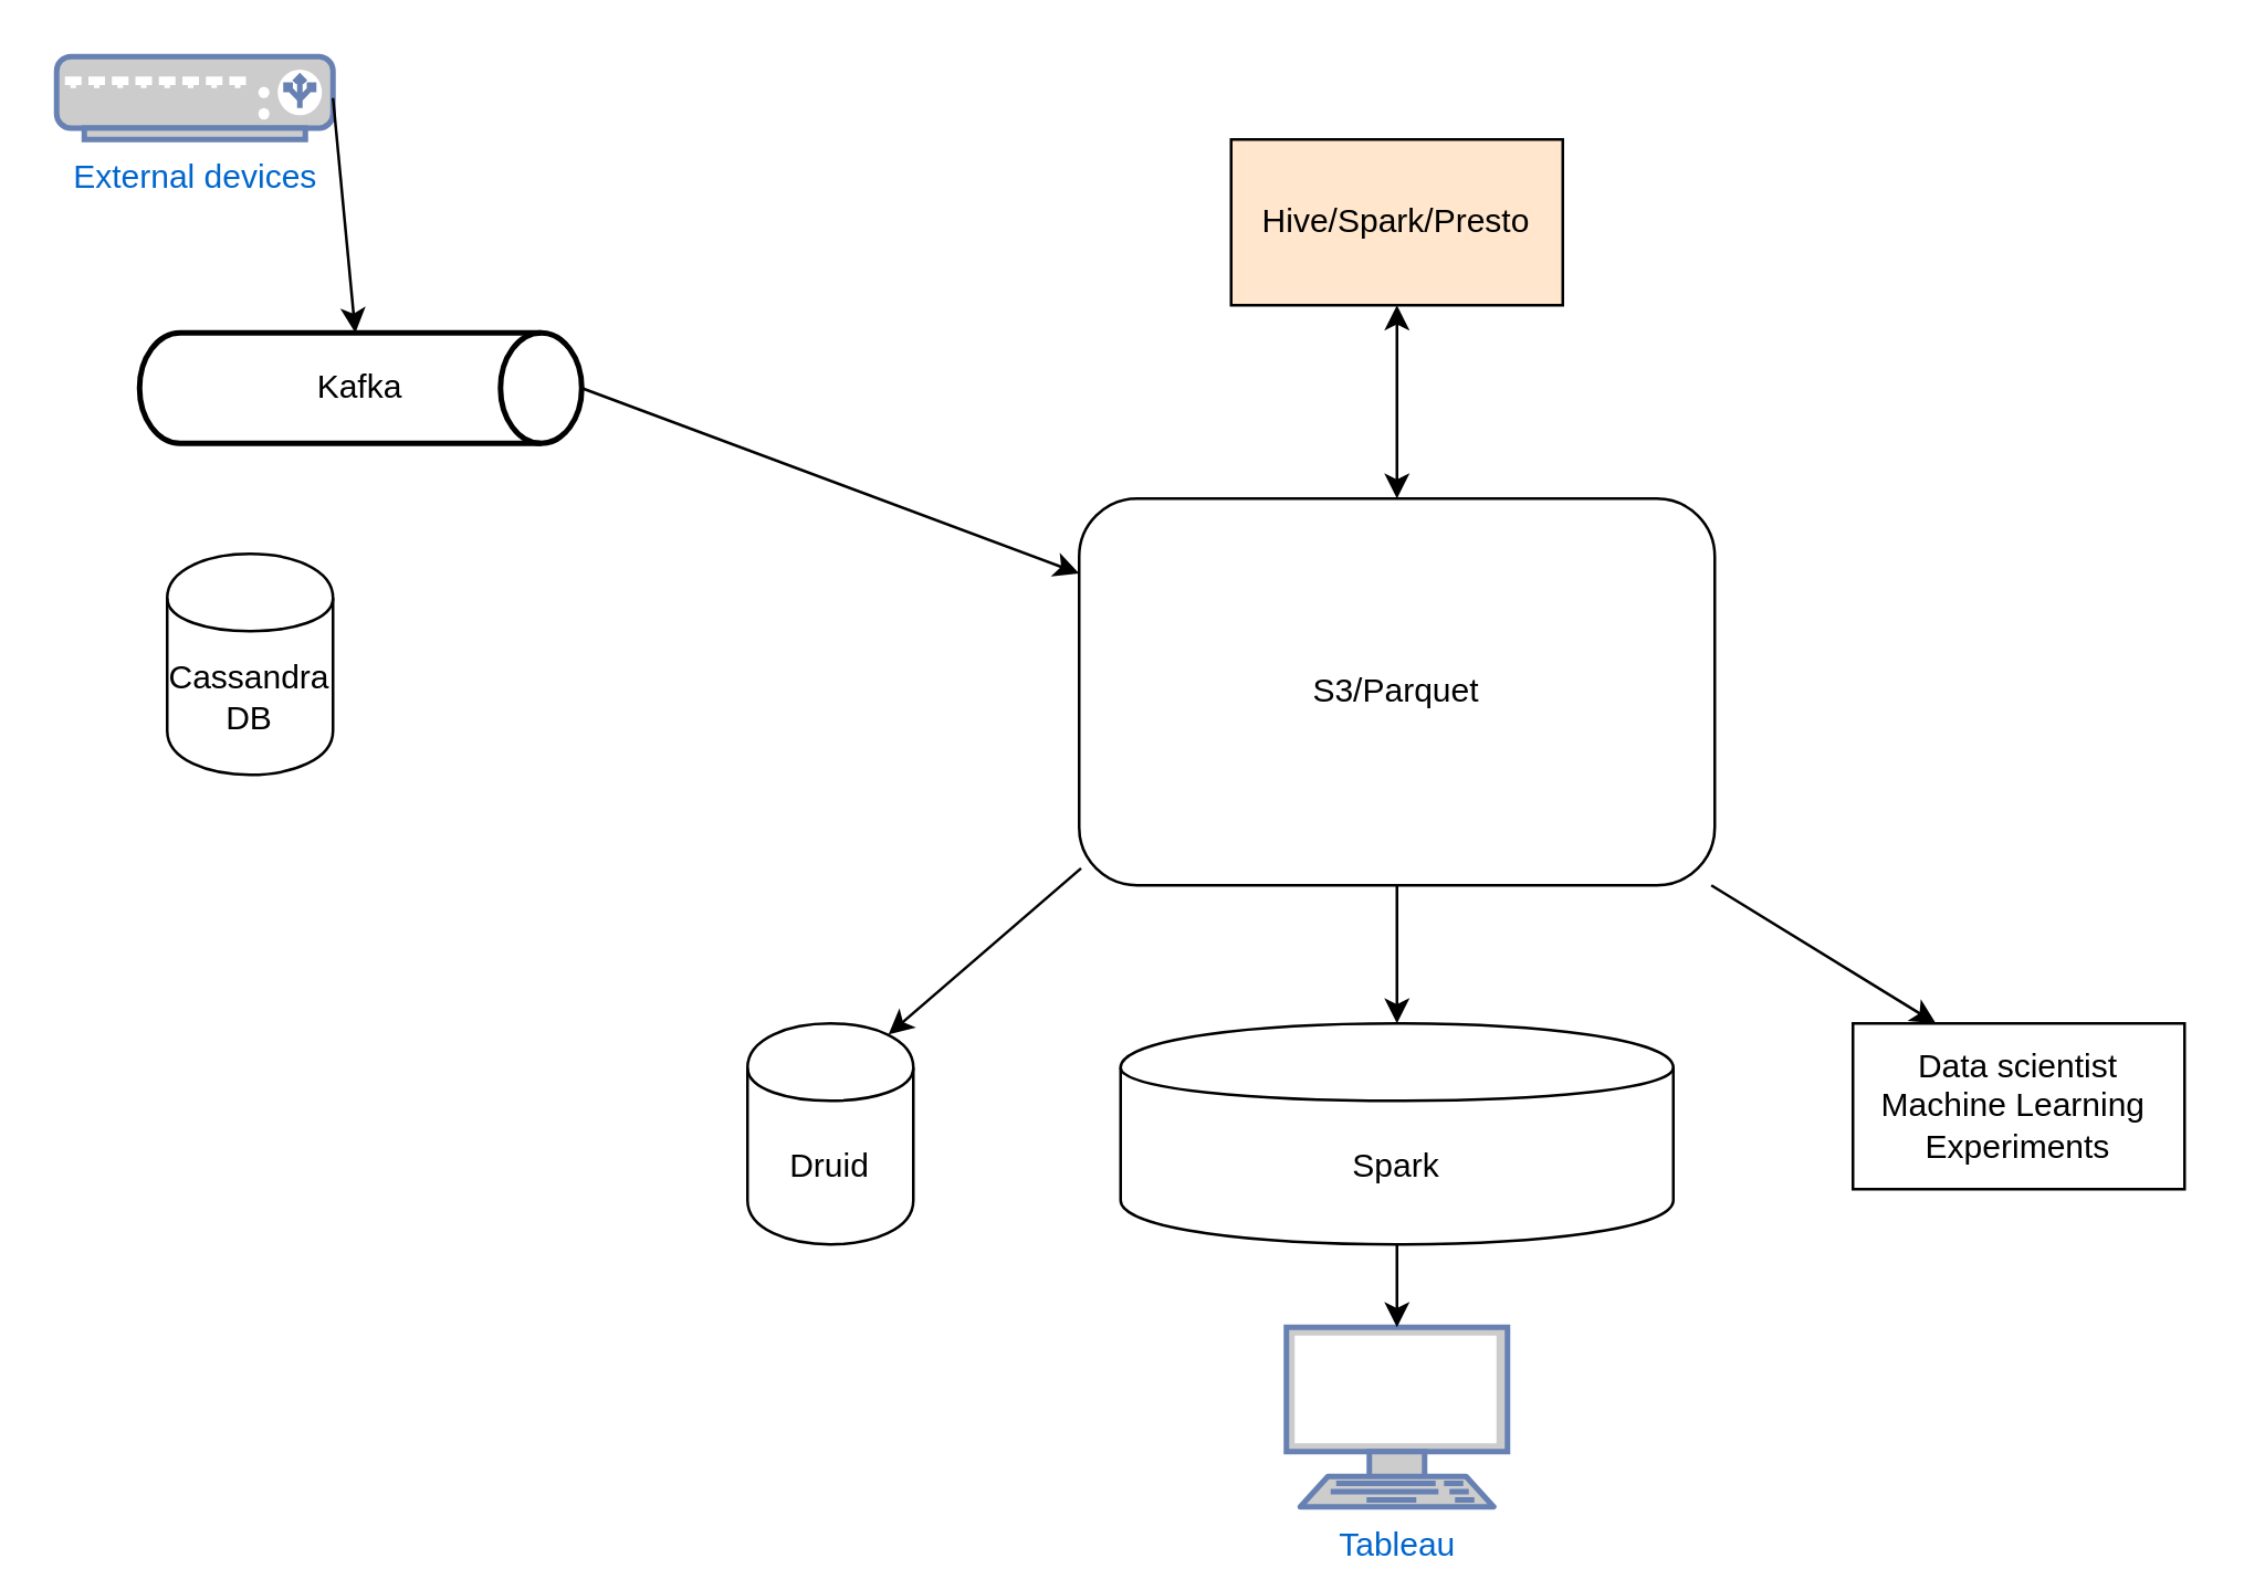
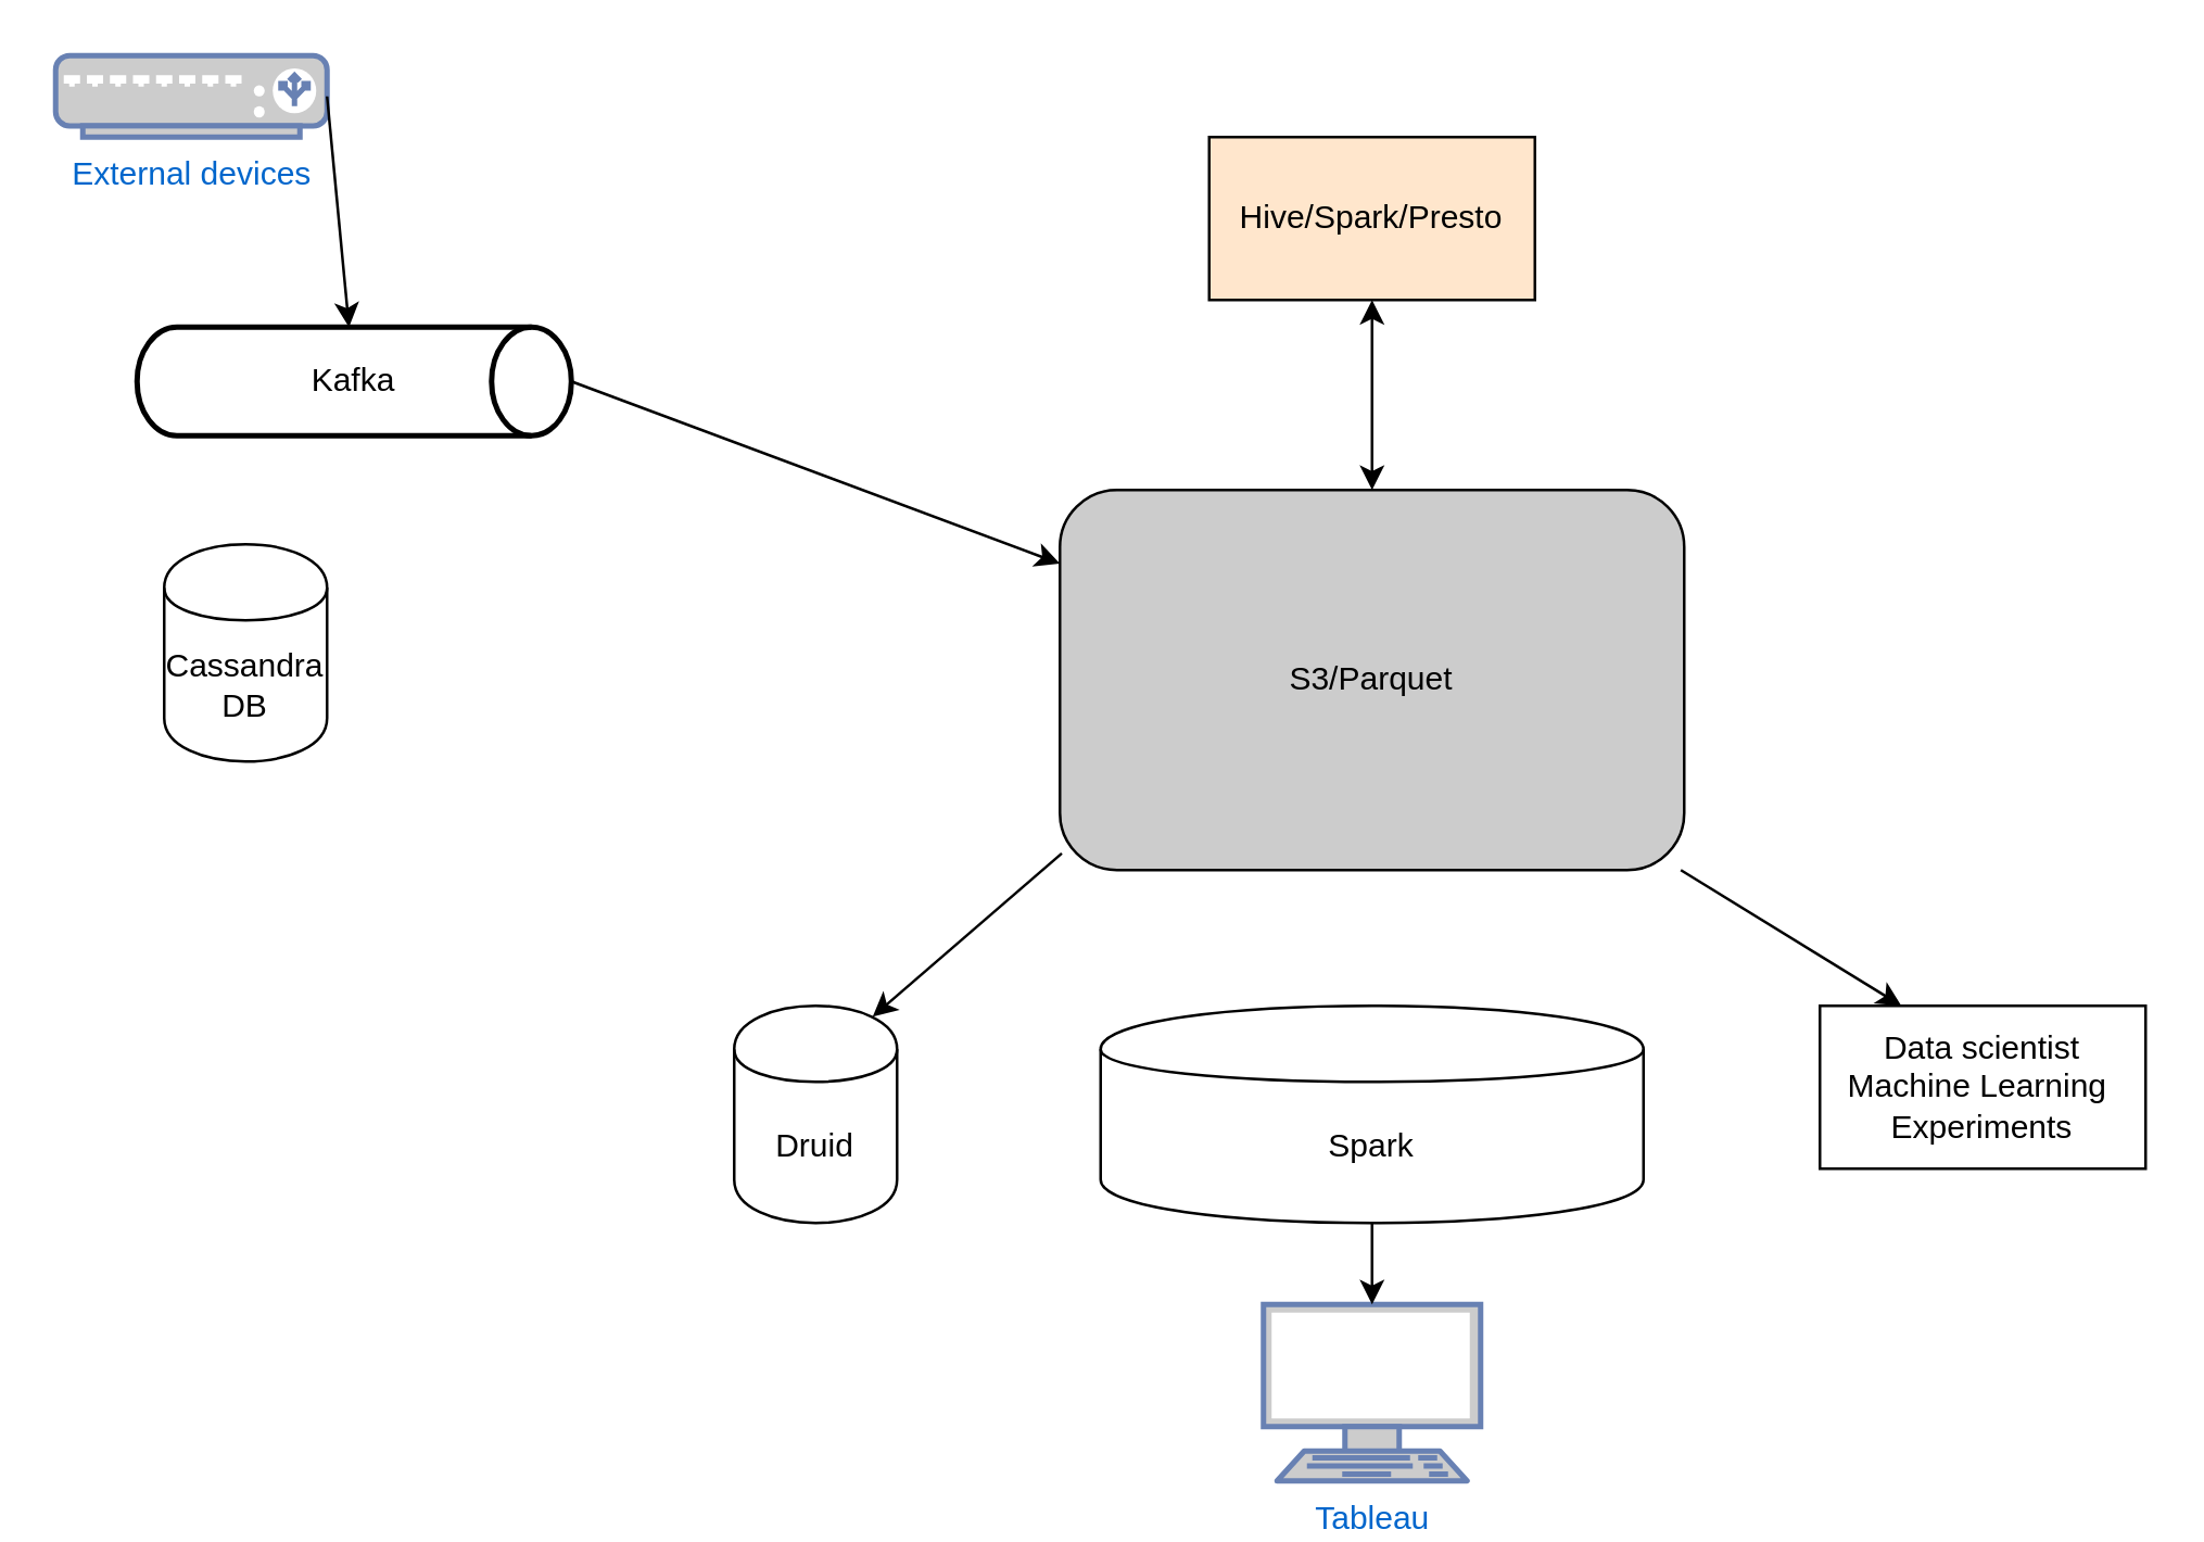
  <mxCell id="0" />
  <mxCell id="1" parent="0" />
- <mxCell id="2" value="S3/Parquet" style="rounded=1;whiteSpace=wrap;html=1;" parent="1" vertex="1"><mxGeometry x="390" y="180" width="230" height="140" as="geometry" /></mxCell>
+ <mxCell id="2" value="S3/Parquet" style="rounded=1;whiteSpace=wrap;html=1;fillColor=#cccccc;" parent="1" vertex="1"><mxGeometry x="390" y="180" width="230" height="140" as="geometry" /></mxCell>
  <mxCell id="3" value="Cassandra DB" style="shape=cylinder;whiteSpace=wrap;html=1;boundedLbl=1;backgroundOutline=1;" parent="1" vertex="1"><mxGeometry x="60" y="200" width="60" height="80" as="geometry" /></mxCell>
  <mxCell id="4" value="Kafka" style="strokeWidth=2;html=1;shape=mxgraph.flowchart.direct_data;whiteSpace=wrap;" parent="1" vertex="1"><mxGeometry x="50" y="120" width="160" height="40" as="geometry" /></mxCell>
  <mxCell id="5" value="Spark" style="shape=cylinder;whiteSpace=wrap;html=1;boundedLbl=1;backgroundOutline=1;" parent="1" vertex="1"><mxGeometry x="405" y="370" width="200" height="80" as="geometry" /></mxCell>
  <mxCell id="6" value="Hive/Spark/Presto" style="rounded=0;whiteSpace=wrap;html=1;fillColor=#ffe6cc;" parent="1" vertex="1"><mxGeometry x="445" y="50" width="120" height="60" as="geometry" /></mxCell>
  <mxCell id="7" value="" style="endArrow=classic;html=1;exitX=1;exitY=0.5;exitDx=0;exitDy=0;exitPerimeter=0;" edge="1" parent="1" source="4" target="2"><mxGeometry width="50" height="50" relative="1" as="geometry"><mxPoint x="240" y="210" as="sourcePoint" /><mxPoint x="290" y="160" as="targetPoint" /></mxGeometry></mxCell>
  <mxCell id="8" value="External devices" style="fontColor=#0066CC;verticalAlign=top;verticalLabelPosition=bottom;labelPosition=center;align=center;html=1;outlineConnect=0;fillColor=#CCCCCC;strokeColor=#6881B3;gradientColor=none;gradientDirection=north;strokeWidth=2;shape=mxgraph.networks.load_balancer;" vertex="1" parent="1"><mxGeometry x="20" y="20" width="100" height="30" as="geometry" /></mxCell>
  <mxCell id="9" value="" style="endArrow=classic;html=1;exitX=1;exitY=0.5;exitDx=0;exitDy=0;exitPerimeter=0;" edge="1" parent="1" source="8" target="4"><mxGeometry width="50" height="50" relative="1" as="geometry"><mxPoint x="130" y="80" as="sourcePoint" /><mxPoint x="180" y="30" as="targetPoint" /></mxGeometry></mxCell>
  <mxCell id="10" value="" style="endArrow=classic;startArrow=classic;html=1;entryX=0.5;entryY=1;entryDx=0;entryDy=0;exitX=0.5;exitY=0;exitDx=0;exitDy=0;" edge="1" parent="1" source="2" target="6"><mxGeometry width="50" height="50" relative="1" as="geometry"><mxPoint x="470" y="170" as="sourcePoint" /><mxPoint x="520" y="120" as="targetPoint" /></mxGeometry></mxCell>
  <mxCell id="11" value="Druid&lt;br&gt;" style="shape=cylinder;whiteSpace=wrap;html=1;boundedLbl=1;backgroundOutline=1;" vertex="1" parent="1"><mxGeometry x="270" y="370" width="60" height="80" as="geometry" /></mxCell>
- <mxCell id="12" value="" style="endArrow=classic;html=1;entryX=0.5;entryY=0;entryDx=0;entryDy=0;exitX=0.5;exitY=1;exitDx=0;exitDy=0;" edge="1" parent="1" source="2" target="5"><mxGeometry width="50" height="50" relative="1" as="geometry"><mxPoint x="430" y="390" as="sourcePoint" /><mxPoint x="480" y="340" as="targetPoint" /></mxGeometry></mxCell>
  <mxCell id="13" value="" style="endArrow=classic;html=1;entryX=0.85;entryY=0.05;entryDx=0;entryDy=0;entryPerimeter=0;exitX=0.003;exitY=0.956;exitDx=0;exitDy=0;exitPerimeter=0;" edge="1" parent="1" source="2" target="11"><mxGeometry width="50" height="50" relative="1" as="geometry"><mxPoint x="320" y="350" as="sourcePoint" /><mxPoint x="370" y="300" as="targetPoint" /></mxGeometry></mxCell>
  <mxCell id="14" value="Tableau" style="fontColor=#0066CC;verticalAlign=top;verticalLabelPosition=bottom;labelPosition=center;align=center;html=1;outlineConnect=0;fillColor=#CCCCCC;strokeColor=#6881B3;gradientColor=none;gradientDirection=north;strokeWidth=2;shape=mxgraph.networks.terminal;" vertex="1" parent="1"><mxGeometry x="465" y="480" width="80" height="65" as="geometry" /></mxCell>
  <mxCell id="15" value="" style="endArrow=classic;html=1;exitX=0.5;exitY=1;exitDx=0;exitDy=0;entryX=0.5;entryY=0;entryDx=0;entryDy=0;entryPerimeter=0;" edge="1" parent="1" source="5" target="14"><mxGeometry width="50" height="50" relative="1" as="geometry"><mxPoint x="640" y="470" as="sourcePoint" /><mxPoint x="690" y="420" as="targetPoint" /></mxGeometry></mxCell>
  <mxCell id="16" value="" style="endArrow=classic;html=1;entryX=0.25;entryY=0;entryDx=0;entryDy=0;" edge="1" parent="1" source="2" target="17"><mxGeometry width="50" height="50" relative="1" as="geometry"><mxPoint x="640" y="320" as="sourcePoint" /><mxPoint x="680" y="360" as="targetPoint" /></mxGeometry></mxCell>
  <mxCell id="17" value="Data scientist&lt;br&gt;Machine Learning&amp;nbsp;&lt;br&gt;Experiments" style="rounded=0;whiteSpace=wrap;html=1;" vertex="1" parent="1"><mxGeometry x="670" y="370" width="120" height="60" as="geometry" /></mxCell>
